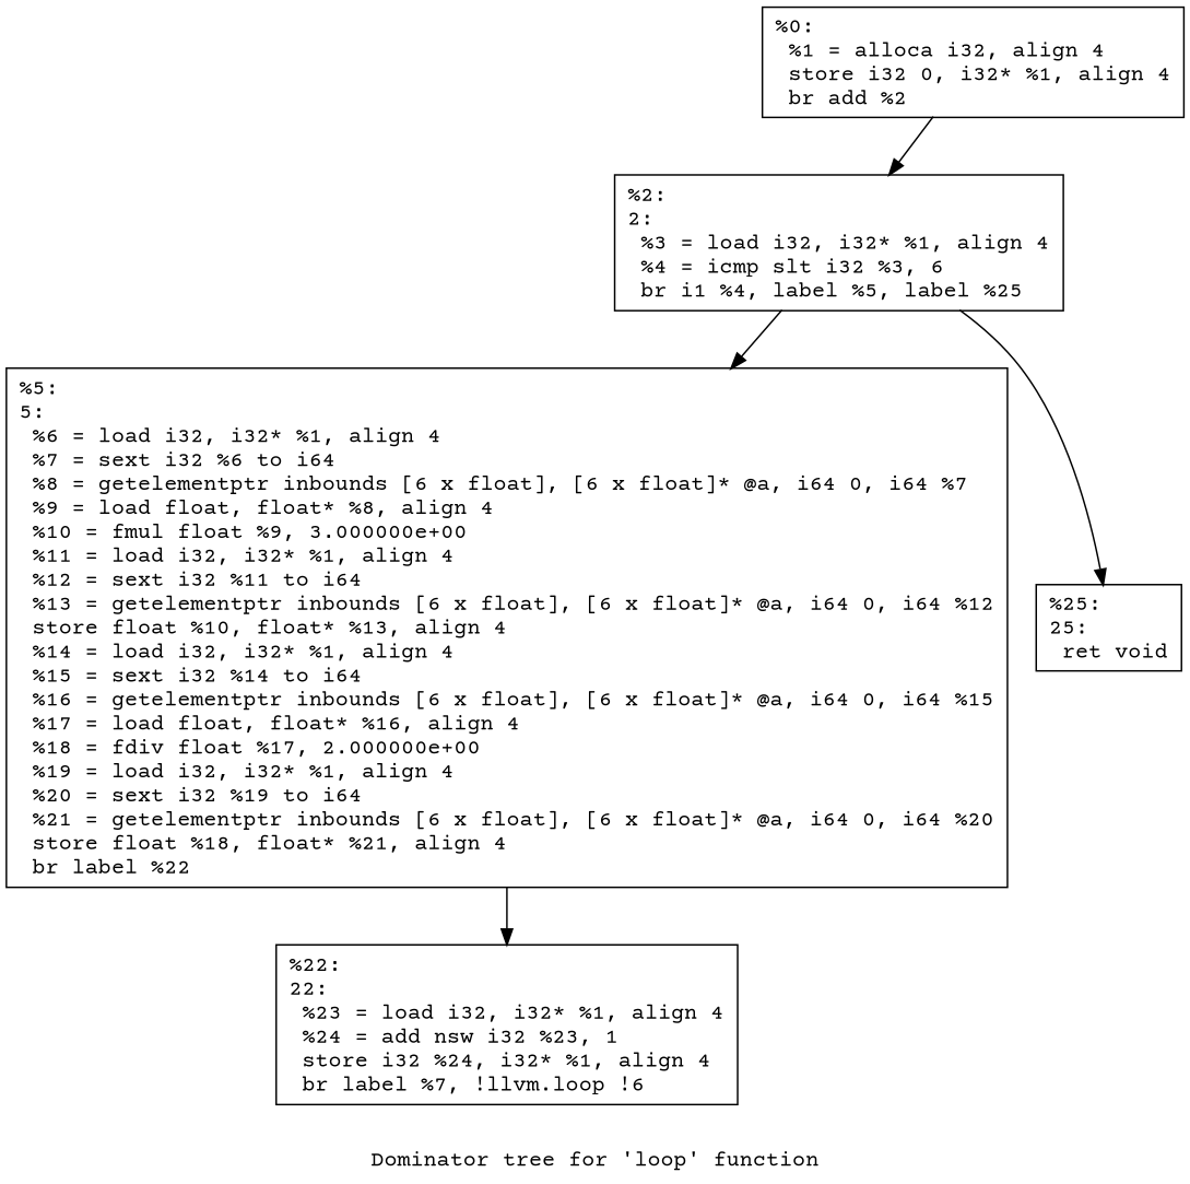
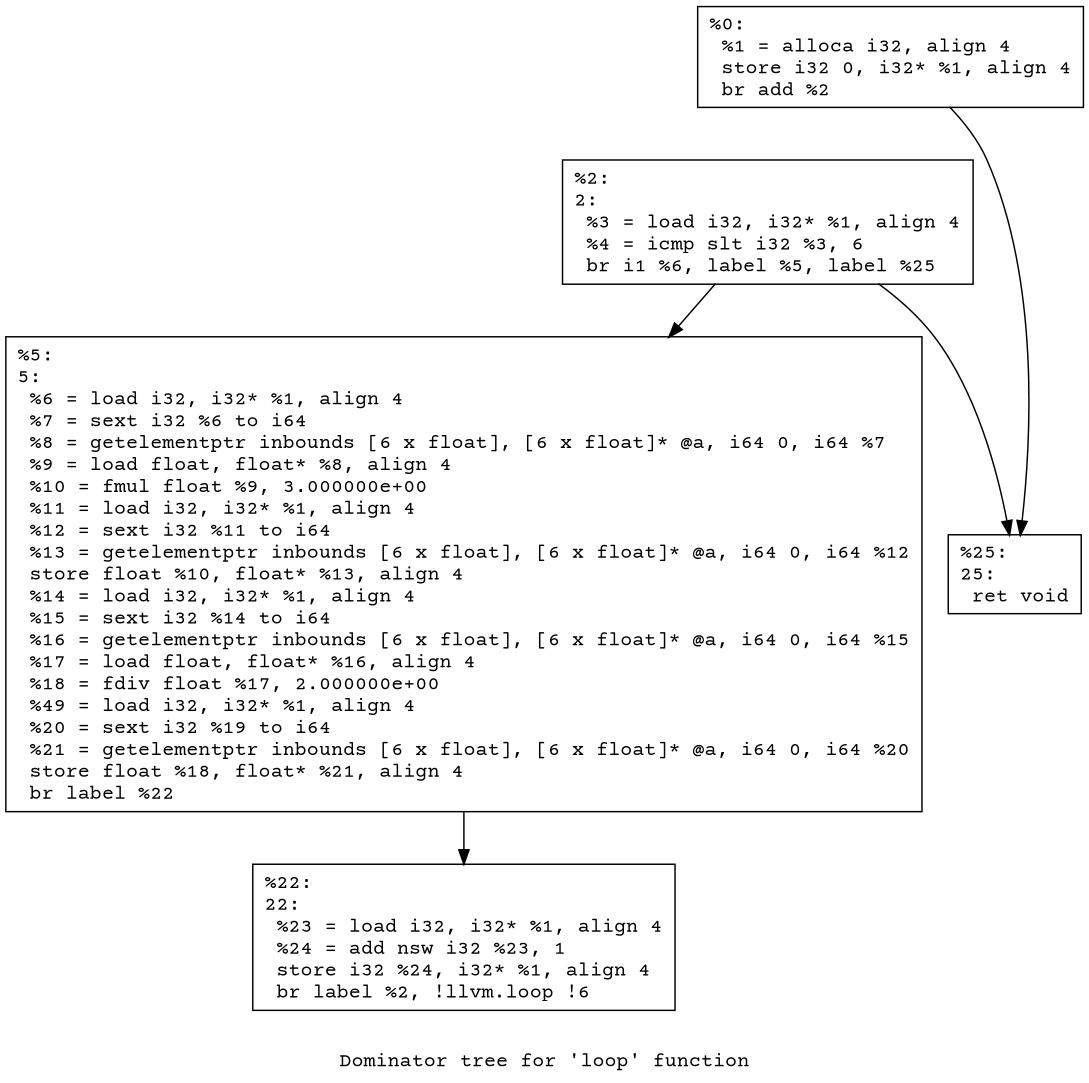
  digraph {
    fontname="Courier Prime"
    label="Dominator tree for 'loop' function"
    node [fontname="Courier Prime" shape=record]
    edge [fontname="Courier Prime"]
    n1 [label="{%0:\l  %1 = alloca i32, align 4\l  store i32 0, i32* %1, align 4\l  br add %2\l}"]
-   n2 [label="{%2:\l2:                                                \l  %3 = load i32, i32* %1, align 4\l  %4 = icmp slt i32 %3, 6\l  br i1 %4, label %5, label %25\l}"]
-   n3 [label="{%5:\l5:                                                \l  %6 = load i32, i32* %1, align 4\l  %7 = sext i32 %6 to i64\l  %8 = getelementptr inbounds [6 x float], [6 x float]* @a, i64 0, i64 %7\l  %9 = load float, float* %8, align 4\l  %10 = fmul float %9, 3.000000e+00\l  %11 = load i32, i32* %1, align 4\l  %12 = sext i32 %11 to i64\l  %13 = getelementptr inbounds [6 x float], [6 x float]* @a, i64 0, i64 %12\l  store float %10, float* %13, align 4\l  %14 = load i32, i32* %1, align 4\l  %15 = sext i32 %14 to i64\l  %16 = getelementptr inbounds [6 x float], [6 x float]* @a, i64 0, i64 %15\l  %17 = load float, float* %16, align 4\l  %18 = fdiv float %17, 2.000000e+00\l  %19 = load i32, i32* %1, align 4\l  %20 = sext i32 %19 to i64\l  %21 = getelementptr inbounds [6 x float], [6 x float]* @a, i64 0, i64 %20\l  store float %18, float* %21, align 4\l  br label %22\l}"]
+   n2 [label="{%2:\l2:                                                \l  %3 = load i32, i32* %1, align 4\l  %4 = icmp slt i32 %3, 6\l  br i1 %6, label %5, label %25\l}"]
+   n3 [label="{%5:\l5:                                                \l  %6 = load i32, i32* %1, align 4\l  %7 = sext i32 %6 to i64\l  %8 = getelementptr inbounds [6 x float], [6 x float]* @a, i64 0, i64 %7\l  %9 = load float, float* %8, align 4\l  %10 = fmul float %9, 3.000000e+00\l  %11 = load i32, i32* %1, align 4\l  %12 = sext i32 %11 to i64\l  %13 = getelementptr inbounds [6 x float], [6 x float]* @a, i64 0, i64 %12\l  store float %10, float* %13, align 4\l  %14 = load i32, i32* %1, align 4\l  %15 = sext i32 %14 to i64\l  %16 = getelementptr inbounds [6 x float], [6 x float]* @a, i64 0, i64 %15\l  %17 = load float, float* %16, align 4\l  %18 = fdiv float %17, 2.000000e+00\l  %49 = load i32, i32* %1, align 4\l  %20 = sext i32 %19 to i64\l  %21 = getelementptr inbounds [6 x float], [6 x float]* @a, i64 0, i64 %20\l  store float %18, float* %21, align 4\l  br label %22\l}"]
    n4 [label="{%25:\l25:                                               \l  ret void\l}"]
-   n5 [label="{%22:\l22:                                               \l  %23 = load i32, i32* %1, align 4\l  %24 = add nsw i32 %23, 1\l  store i32 %24, i32* %1, align 4\l  br label %7, !llvm.loop !6\l}"]
-   n1 -> n2
+   n5 [label="{%22:\l22:                                               \l  %23 = load i32, i32* %1, align 4\l  %24 = add nsw i32 %23, 1\l  store i32 %24, i32* %1, align 4\l  br label %2, !llvm.loop !6\l}"]
+   n1 -> n4
    n2 -> n3
    n2 -> n4
    n3 -> n5
  }
